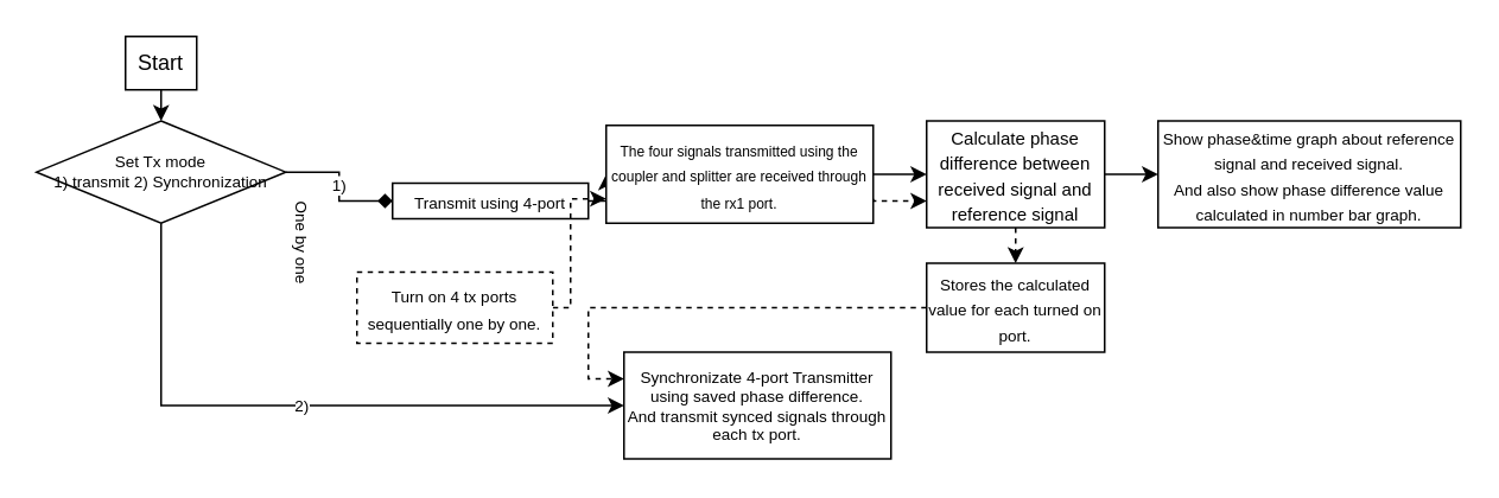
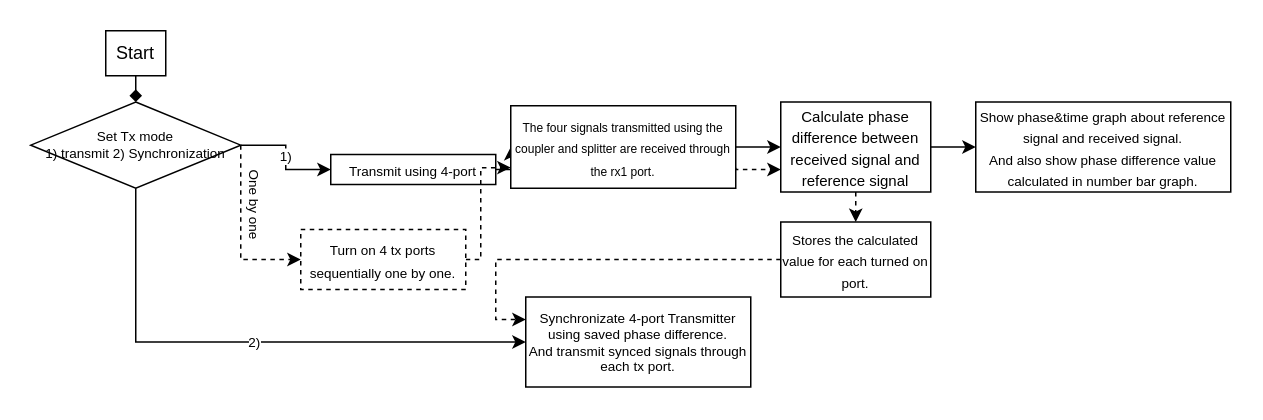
  <mxCell id="0" />
  <mxCell id="1" parent="0" />
- <mxCell id="2" style="edgeStyle=orthogonalEdgeStyle;rounded=0;orthogonalLoop=1;jettySize=auto;html=1;exitX=0.5;exitY=1;exitDx=0;exitDy=0;fontSize=9;entryX=0.5;entryY=0;entryDx=0;entryDy=0;" edge="1" parent="1" source="3" target="22"><mxGeometry relative="1" as="geometry"><mxPoint x="90" y="70" as="targetPoint" /></mxGeometry></mxCell>
+ <mxCell id="2" style="edgeStyle=orthogonalEdgeStyle;rounded=0;orthogonalLoop=1;jettySize=auto;html=1;exitX=0.5;exitY=1;exitDx=0;exitDy=0;fontSize=9;entryX=0.5;entryY=0;entryDx=0;entryDy=0;endArrow=diamond;" edge="1" parent="1" source="3" target="22"><mxGeometry relative="1" as="geometry"><mxPoint x="90" y="70" as="targetPoint" /></mxGeometry></mxCell>
  <mxCell id="3" value="Start" style="whiteSpace=wrap;html=1;rounded=0;" parent="1" vertex="1"><mxGeometry x="70" y="20" width="40" height="30" as="geometry" /></mxCell>
  <mxCell id="4" style="edgeStyle=orthogonalEdgeStyle;rounded=0;orthogonalLoop=1;jettySize=auto;html=1;exitX=1;exitY=0.5;exitDx=0;exitDy=0;entryX=0;entryY=0.5;entryDx=0;entryDy=0;" parent="1" source="5" target="8" edge="1"><mxGeometry relative="1" as="geometry" /></mxCell>
  <mxCell id="5" value="&lt;font style=&quot;font-size: 9px;&quot;&gt;Transmit using 4-port&lt;/font&gt;" style="rounded=0;whiteSpace=wrap;html=1;" parent="1" vertex="1"><mxGeometry x="220" y="102.5" width="110" height="20" as="geometry" /></mxCell>
  <mxCell id="6" style="edgeStyle=orthogonalEdgeStyle;rounded=0;orthogonalLoop=1;jettySize=auto;html=1;exitX=1;exitY=0.5;exitDx=0;exitDy=0;entryX=0;entryY=0.5;entryDx=0;entryDy=0;" parent="1" source="8" target="11" edge="1"><mxGeometry relative="1" as="geometry" /></mxCell>
  <mxCell id="7" style="edgeStyle=orthogonalEdgeStyle;rounded=0;orthogonalLoop=1;jettySize=auto;html=1;exitX=1;exitY=0.75;exitDx=0;exitDy=0;entryX=0;entryY=0.75;entryDx=0;entryDy=0;dashed=1;" parent="1" source="8" target="11" edge="1"><mxGeometry relative="1" as="geometry"><Array as="points"><mxPoint x="490" y="112.5" /></Array></mxGeometry></mxCell>
  <mxCell id="8" value="&lt;font style=&quot;font-size: 8px;&quot;&gt;The four signals transmitted using the coupler and splitter are received through the rx1 port.&lt;/font&gt;" style="rounded=0;whiteSpace=wrap;html=1;" parent="1" vertex="1"><mxGeometry x="340" y="70" width="150" height="55" as="geometry" /></mxCell>
  <mxCell id="9" style="edgeStyle=orthogonalEdgeStyle;rounded=0;orthogonalLoop=1;jettySize=auto;html=1;exitX=1;exitY=0.5;exitDx=0;exitDy=0;" parent="1" source="11" target="12" edge="1"><mxGeometry relative="1" as="geometry" /></mxCell>
  <mxCell id="10" style="edgeStyle=orthogonalEdgeStyle;rounded=0;orthogonalLoop=1;jettySize=auto;html=1;exitX=0.5;exitY=1;exitDx=0;exitDy=0;entryX=0.5;entryY=0;entryDx=0;entryDy=0;fontSize=9;dashed=1;" edge="1" parent="1" source="11" target="17"><mxGeometry relative="1" as="geometry" /></mxCell>
  <mxCell id="11" value="&lt;font style=&quot;font-size: 10px;&quot;&gt;Calculate phase difference between received signal and reference signal&lt;/font&gt;" style="rounded=0;whiteSpace=wrap;html=1;" parent="1" vertex="1"><mxGeometry x="520" y="67.5" width="100" height="60" as="geometry" /></mxCell>
  <mxCell id="12" value="&lt;font style=&quot;font-size: 9px;&quot;&gt;Show phase&amp;amp;time graph about reference signal and received signal.&lt;br style=&quot;font-size: 9px;&quot;&gt;And also show phase difference value calculated in number bar graph.&lt;/font&gt;" style="rounded=0;whiteSpace=wrap;html=1;" parent="1" vertex="1"><mxGeometry x="650" y="67.5" width="170" height="60" as="geometry" /></mxCell>
  <mxCell id="13" style="edgeStyle=orthogonalEdgeStyle;rounded=0;orthogonalLoop=1;jettySize=auto;html=1;exitX=1;exitY=0.5;exitDx=0;exitDy=0;entryX=0;entryY=0.75;entryDx=0;entryDy=0;dashed=1;" parent="1" source="14" target="8" edge="1"><mxGeometry relative="1" as="geometry"><Array as="points"><mxPoint x="320" y="172.5" /><mxPoint x="320" y="111.5" /></Array></mxGeometry></mxCell>
  <mxCell id="14" value="&lt;font style=&quot;font-size: 9px;&quot;&gt;Turn on 4 tx ports sequentially one by one.&lt;/font&gt;" style="rounded=0;whiteSpace=wrap;html=1;dashed=1;" parent="1" vertex="1"><mxGeometry x="200" y="152.5" width="110" height="40" as="geometry" /></mxCell>
  <mxCell id="15" value="&lt;font style=&quot;font-size: 9px;&quot;&gt;One by one&lt;br&gt;&lt;/font&gt;" style="text;html=1;strokeColor=none;fillColor=none;align=center;verticalAlign=middle;whiteSpace=wrap;rounded=0;rotation=90;" parent="1" vertex="1"><mxGeometry x="140" y="127.5" width="60" height="17.5" as="geometry" /></mxCell>
  <mxCell id="16" style="edgeStyle=orthogonalEdgeStyle;rounded=0;orthogonalLoop=1;jettySize=auto;html=1;exitX=0;exitY=0.5;exitDx=0;exitDy=0;entryX=0;entryY=0.25;entryDx=0;entryDy=0;fontSize=9;dashed=1;" edge="1" parent="1" source="17" target="18"><mxGeometry relative="1" as="geometry" /></mxCell>
  <mxCell id="17" value="&lt;font style=&quot;font-size: 9px;&quot;&gt;Stores the calculated value for &lt;font style=&quot;font-size: 9px;&quot;&gt;each &lt;/font&gt;turned on port.&lt;/font&gt;" style="rounded=0;whiteSpace=wrap;html=1;" parent="1" vertex="1"><mxGeometry x="520" y="147.5" width="100" height="50" as="geometry" /></mxCell>
  <mxCell id="18" value="Synchronizate 4-port Transmitter using saved phase difference.&lt;br&gt;And transmit synced signals through each tx port." style="rounded=0;whiteSpace=wrap;html=1;fontSize=9;" vertex="1" parent="1"><mxGeometry x="350" y="197.5" width="150" height="60" as="geometry" /></mxCell>
- <mxCell id="19" value="1)" style="edgeStyle=orthogonalEdgeStyle;rounded=0;orthogonalLoop=1;jettySize=auto;html=1;exitX=1;exitY=0.5;exitDx=0;exitDy=0;entryX=0;entryY=0.5;entryDx=0;entryDy=0;fontSize=9;endArrow=diamond;" edge="1" parent="1" source="22" target="5"><mxGeometry relative="1" as="geometry" /></mxCell>
+ <mxCell id="19" value="1)" style="edgeStyle=orthogonalEdgeStyle;rounded=0;orthogonalLoop=1;jettySize=auto;html=1;exitX=1;exitY=0.5;exitDx=0;exitDy=0;entryX=0;entryY=0.5;entryDx=0;entryDy=0;fontSize=9;" edge="1" parent="1" source="22" target="5"><mxGeometry relative="1" as="geometry" /></mxCell>
+ <mxCell id="20" style="edgeStyle=orthogonalEdgeStyle;rounded=0;orthogonalLoop=1;jettySize=auto;html=1;exitX=1;exitY=0.5;exitDx=0;exitDy=0;entryX=0;entryY=0.5;entryDx=0;entryDy=0;fontSize=9;dashed=1;" edge="1" parent="1" source="22" target="14"><mxGeometry relative="1" as="geometry"><Array as="points"><mxPoint x="160" y="173" /></Array></mxGeometry></mxCell>
  <mxCell id="21" value="2)" style="edgeStyle=orthogonalEdgeStyle;rounded=0;orthogonalLoop=1;jettySize=auto;html=1;exitX=0.5;exitY=1;exitDx=0;exitDy=0;entryX=0;entryY=0.5;entryDx=0;entryDy=0;fontSize=9;" edge="1" parent="1" source="22" target="18"><mxGeometry relative="1" as="geometry" /></mxCell>
  <mxCell id="22" value="&lt;font style=&quot;font-size: 9px;&quot;&gt;Set Tx mode&lt;br style=&quot;font-size: 9px;&quot;&gt;1) transmit 2) Synchronization&lt;/font&gt;" style="rhombus;whiteSpace=wrap;html=1;fontSize=9;" vertex="1" parent="1"><mxGeometry x="20" y="67.5" width="140" height="57.5" as="geometry" /></mxCell>
